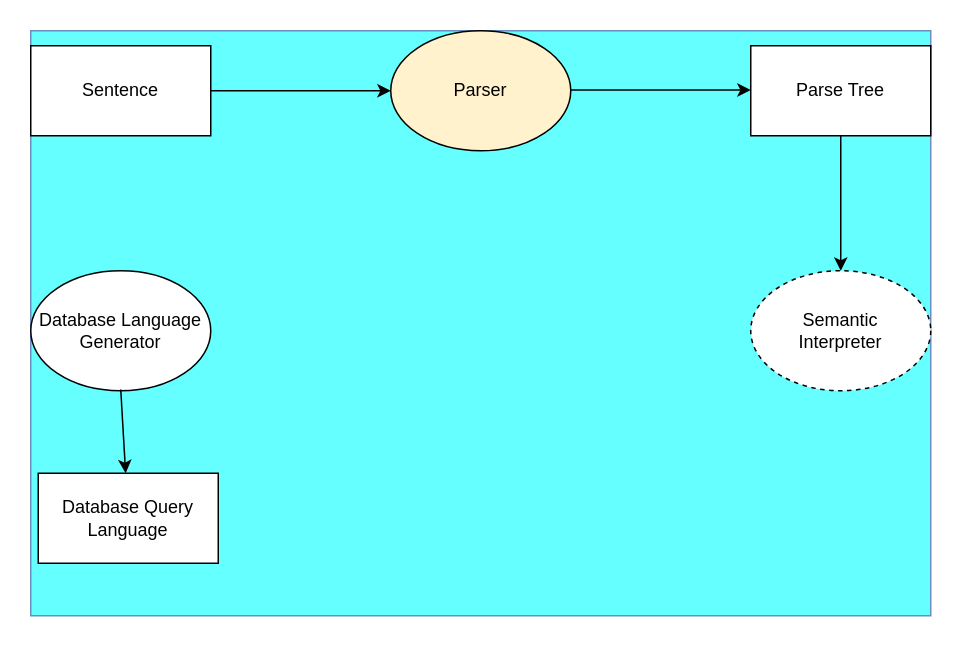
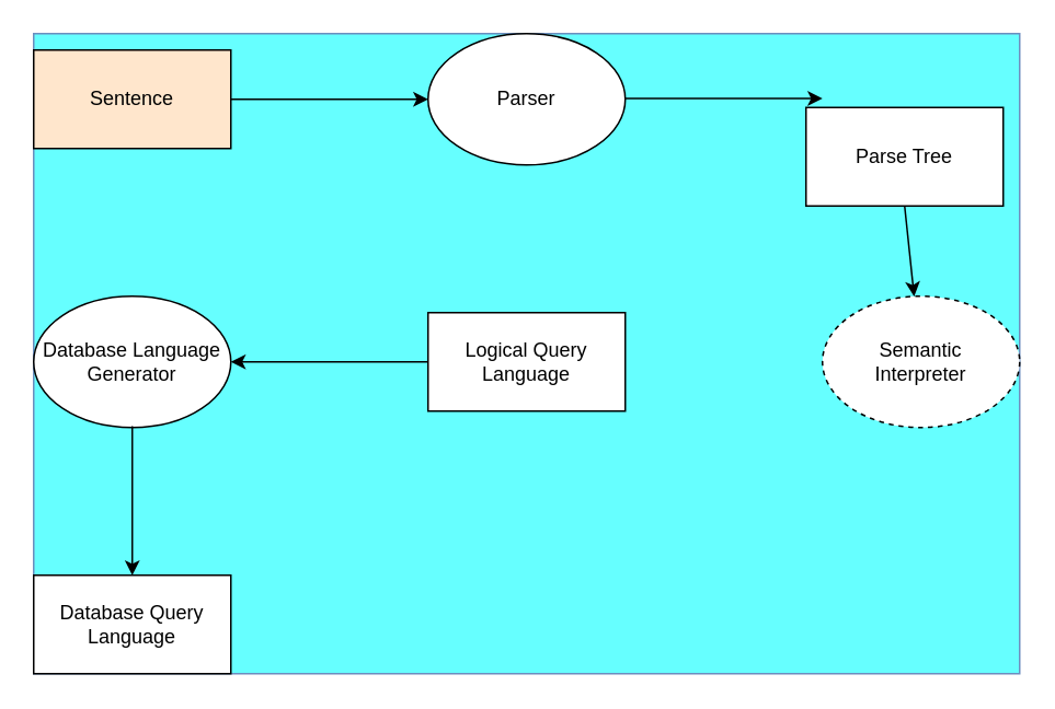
  <mxCell id="0" />
  <mxCell id="1" parent="0" />
  <mxCell id="2" value="" style="group;fillColor=#66FFFF;strokeColor=#6c8ebf;" vertex="1" connectable="0" parent="1"><mxGeometry x="20" y="20" width="600" height="390" as="geometry" /></mxCell>
- <mxCell id="3" value="Sentence" style="rounded=0;whiteSpace=wrap;html=1;" vertex="1" parent="2"><mxGeometry y="10" width="120" height="60" as="geometry" /></mxCell>
- <mxCell id="4" value="Parser" style="ellipse;whiteSpace=wrap;html=1;fillColor=#fff2cc;" vertex="1" parent="2"><mxGeometry x="240" width="120" height="80" as="geometry" /></mxCell>
- <mxCell id="5" value="Parse Tree" style="rounded=0;whiteSpace=wrap;html=1;" vertex="1" parent="2"><mxGeometry x="480" y="10" width="120" height="60" as="geometry" /></mxCell>
+ <mxCell id="3" value="Sentence" style="rounded=0;whiteSpace=wrap;html=1;fillColor=#ffe6cc;" vertex="1" parent="2"><mxGeometry y="10" width="120" height="60" as="geometry" /></mxCell>
+ <mxCell id="4" value="Parser" style="ellipse;whiteSpace=wrap;html=1;" vertex="1" parent="2"><mxGeometry x="240" width="120" height="80" as="geometry" /></mxCell>
+ <mxCell id="5" value="Parse Tree" style="rounded=0;whiteSpace=wrap;html=1;" vertex="1" parent="2"><mxGeometry x="470" y="45" width="120" height="60" as="geometry" /></mxCell>
  <mxCell id="6" value="Semantic&lt;br&gt;Interpreter" style="ellipse;whiteSpace=wrap;html=1;dashed=1;" vertex="1" parent="2"><mxGeometry x="480" y="160" width="120" height="80" as="geometry" /></mxCell>
+ <mxCell id="7" value="Logical Query&lt;br&gt;Language" style="rounded=0;whiteSpace=wrap;html=1;" vertex="1" parent="2"><mxGeometry x="240" y="170" width="120" height="60" as="geometry" /></mxCell>
  <mxCell id="8" value="Database Language&lt;br&gt;Generator" style="ellipse;whiteSpace=wrap;html=1;" vertex="1" parent="2"><mxGeometry y="160" width="120" height="80" as="geometry" /></mxCell>
- <mxCell id="9" value="Database Query&lt;br&gt;Language" style="rounded=0;whiteSpace=wrap;html=1;" vertex="1" parent="2"><mxGeometry x="5" y="295" width="120" height="60" as="geometry" /></mxCell>
+ <mxCell id="9" value="Database Query&lt;br&gt;Language" style="rounded=0;whiteSpace=wrap;html=1;" vertex="1" parent="2"><mxGeometry y="330" width="120" height="60" as="geometry" /></mxCell>
  <mxCell id="10" value="" style="endArrow=classic;html=1;rounded=0;entryX=0;entryY=0.5;entryDx=0;entryDy=0;" edge="1" parent="2" target="4"><mxGeometry width="50" height="50" relative="1" as="geometry"><mxPoint x="120" y="40" as="sourcePoint" /><mxPoint x="170" y="-10" as="targetPoint" /></mxGeometry></mxCell>
  <mxCell id="11" value="" style="endArrow=classic;html=1;rounded=0;entryX=0;entryY=0.5;entryDx=0;entryDy=0;" edge="1" parent="2"><mxGeometry width="50" height="50" relative="1" as="geometry"><mxPoint x="360" y="39.5" as="sourcePoint" /><mxPoint x="480" y="39.5" as="targetPoint" /></mxGeometry></mxCell>
  <mxCell id="12" value="" style="endArrow=classic;html=1;rounded=0;exitX=0.5;exitY=1;exitDx=0;exitDy=0;" edge="1" parent="2" source="5" target="6"><mxGeometry width="50" height="50" relative="1" as="geometry"><mxPoint x="540" y="100" as="sourcePoint" /><mxPoint x="660" y="100" as="targetPoint" /></mxGeometry></mxCell>
+ <mxCell id="13" value="" style="endArrow=classic;html=1;rounded=0;entryX=1;entryY=0.5;entryDx=0;entryDy=0;exitX=0;exitY=0.5;exitDx=0;exitDy=0;" edge="1" parent="2" source="7" target="8"><mxGeometry width="50" height="50" relative="1" as="geometry"><mxPoint x="160" y="80" as="sourcePoint" /><mxPoint x="280" y="80" as="targetPoint" /></mxGeometry></mxCell>
  <mxCell id="14" value="" style="endArrow=classic;html=1;rounded=0;" edge="1" parent="2" target="9"><mxGeometry width="50" height="50" relative="1" as="geometry"><mxPoint x="60" y="239.17" as="sourcePoint" /><mxPoint x="180" y="239.17" as="targetPoint" /></mxGeometry></mxCell>
